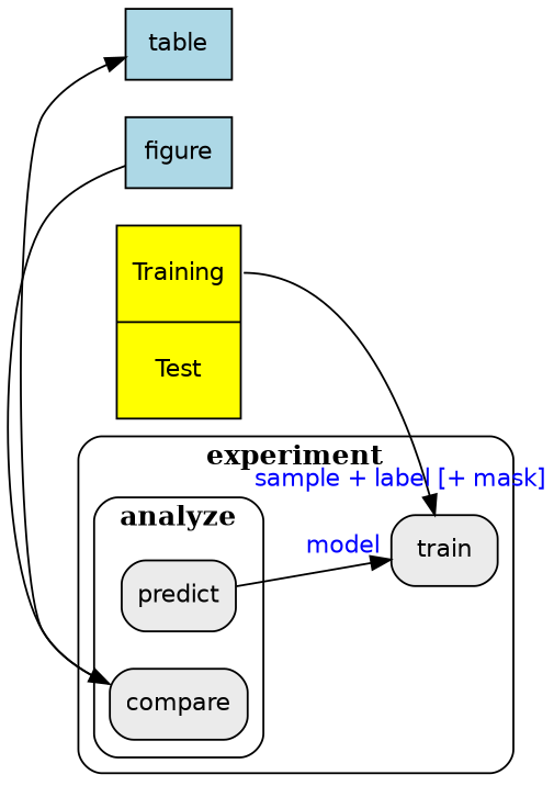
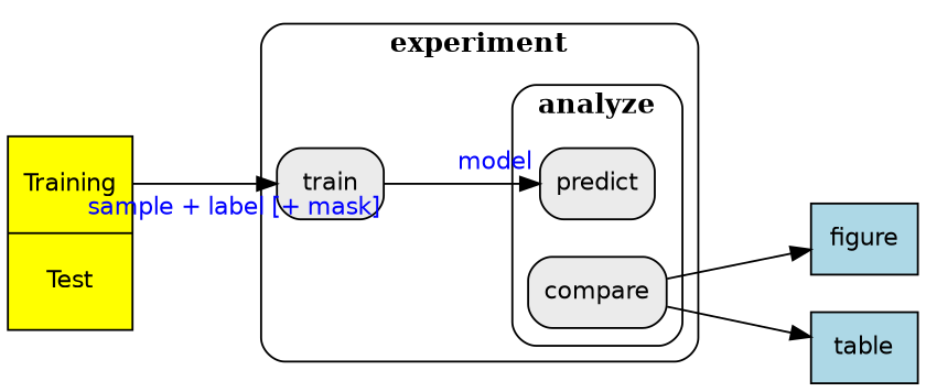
  digraph {
    rankdir=LR
    node [fillcolor=grey92 fontcolor=black fontname=Helvetica fontsize=12 shape=record style=filled]
    edge [fontcolor=blue fontname=Helvetica fontsize=12 labeldistance=2.5 minlen=2]
    n1 [fillcolor=yellow label="<train>\nTraining\n\n|<test>\nTest\n\n"]
    figure [fillcolor=lightblue]
    table [fillcolor=lightblue]
    predict [style="filled,rounded"]
    compare [style="filled,rounded"]
    train [style="filled,rounded"]
    subgraph sub_1 {
      rank=min
      n1
    }
    subgraph sub_2 {
      rank=max
      figure
      table
    }
    subgraph cluster_3 {
      fillcolor=white
      label=<<b>experiment</b>>
      shape=record
      style="filled,rounded"
      train
      subgraph cluster_4 {
        fillcolor=white
        label=<<b>analyze</b>>
        shape=record
        style="filled,rounded"
        predict
        compare
      }
    }
    n1 -> train [headlabel="sample + label [+ mask]" labelangle=30 tailport=train]
-   figure -> compare
+   compare -> figure
    compare -> table
-   predict -> train [headlabel=model]
+   train -> predict [headlabel=model]
  }
